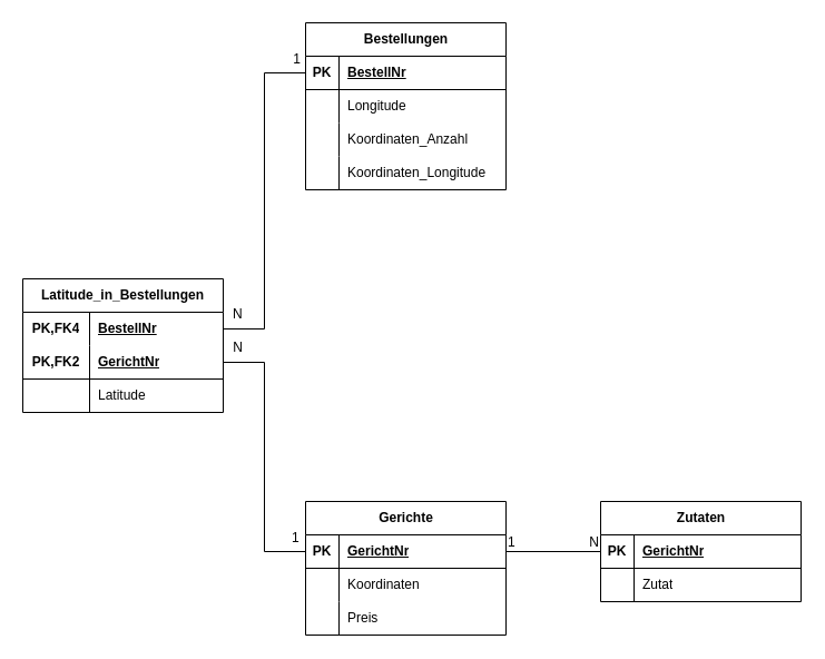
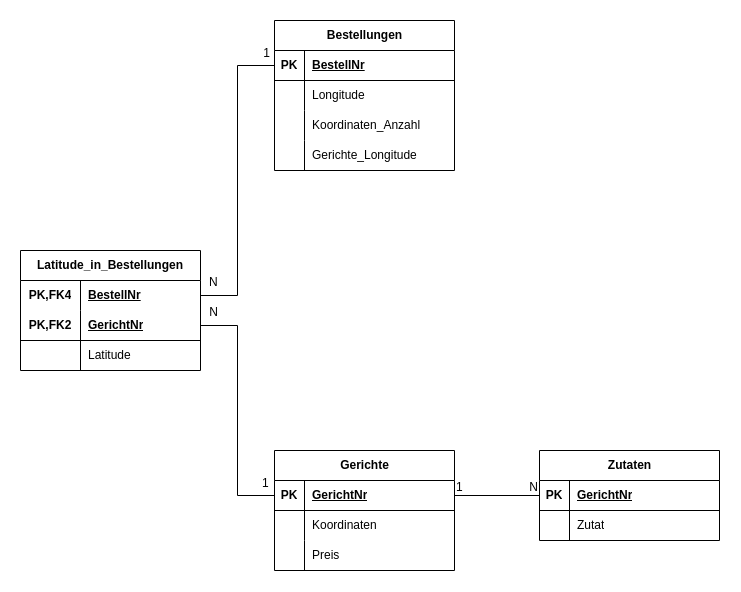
  <mxCell id="0" />
  <mxCell id="1" parent="0" />
  <mxCell id="2" value="Bestellungen" style="shape=table;startSize=30;container=1;collapsible=1;childLayout=tableLayout;fixedRows=1;rowLines=0;fontStyle=1;align=center;resizeLast=1;html=1;" vertex="1" parent="1"><mxGeometry x="274" y="20" width="180" height="150" as="geometry" /></mxCell>
  <mxCell id="3" value="" style="shape=tableRow;horizontal=0;startSize=0;swimlaneHead=0;swimlaneBody=0;fillColor=none;collapsible=0;dropTarget=0;points=[[0,0.5],[1,0.5]];portConstraint=eastwest;top=0;left=0;right=0;bottom=1;" vertex="1" parent="2"><mxGeometry y="30" width="180" height="30" as="geometry" /></mxCell>
  <mxCell id="4" value="PK" style="shape=partialRectangle;connectable=0;fillColor=none;top=0;left=0;bottom=0;right=0;fontStyle=1;overflow=hidden;whiteSpace=wrap;html=1;" vertex="1" parent="3"><mxGeometry width="30" height="30" as="geometry"><mxRectangle width="30" height="30" as="alternateBounds" /></mxGeometry></mxCell>
  <mxCell id="5" value="BestellNr" style="shape=partialRectangle;connectable=0;fillColor=none;top=0;left=0;bottom=0;right=0;align=left;spacingLeft=6;fontStyle=5;overflow=hidden;whiteSpace=wrap;html=1;" vertex="1" parent="3"><mxGeometry x="30" width="150" height="30" as="geometry"><mxRectangle width="150" height="30" as="alternateBounds" /></mxGeometry></mxCell>
  <mxCell id="6" value="" style="shape=tableRow;horizontal=0;startSize=0;swimlaneHead=0;swimlaneBody=0;fillColor=none;collapsible=0;dropTarget=0;points=[[0,0.5],[1,0.5]];portConstraint=eastwest;top=0;left=0;right=0;bottom=0;" vertex="1" parent="2"><mxGeometry y="60" width="180" height="30" as="geometry" /></mxCell>
  <mxCell id="7" value="" style="shape=partialRectangle;connectable=0;fillColor=none;top=0;left=0;bottom=0;right=0;editable=1;overflow=hidden;whiteSpace=wrap;html=1;" vertex="1" parent="6"><mxGeometry width="30" height="30" as="geometry"><mxRectangle width="30" height="30" as="alternateBounds" /></mxGeometry></mxCell>
  <mxCell id="8" value="Longitude" style="shape=partialRectangle;connectable=0;fillColor=none;top=0;left=0;bottom=0;right=0;align=left;spacingLeft=6;overflow=hidden;whiteSpace=wrap;html=1;" vertex="1" parent="6"><mxGeometry x="30" width="150" height="30" as="geometry"><mxRectangle width="150" height="30" as="alternateBounds" /></mxGeometry></mxCell>
  <mxCell id="9" value="" style="shape=tableRow;horizontal=0;startSize=0;swimlaneHead=0;swimlaneBody=0;fillColor=none;collapsible=0;dropTarget=0;points=[[0,0.5],[1,0.5]];portConstraint=eastwest;top=0;left=0;right=0;bottom=0;" vertex="1" parent="2"><mxGeometry y="90" width="180" height="30" as="geometry" /></mxCell>
  <mxCell id="10" value="" style="shape=partialRectangle;connectable=0;fillColor=none;top=0;left=0;bottom=0;right=0;editable=1;overflow=hidden;whiteSpace=wrap;html=1;" vertex="1" parent="9"><mxGeometry width="30" height="30" as="geometry"><mxRectangle width="30" height="30" as="alternateBounds" /></mxGeometry></mxCell>
  <mxCell id="11" value="Koordinaten_Anzahl" style="shape=partialRectangle;connectable=0;fillColor=none;top=0;left=0;bottom=0;right=0;align=left;spacingLeft=6;overflow=hidden;whiteSpace=wrap;html=1;" vertex="1" parent="9"><mxGeometry x="30" width="150" height="30" as="geometry"><mxRectangle width="150" height="30" as="alternateBounds" /></mxGeometry></mxCell>
  <mxCell id="12" value="" style="shape=tableRow;horizontal=0;startSize=0;swimlaneHead=0;swimlaneBody=0;fillColor=none;collapsible=0;dropTarget=0;points=[[0,0.5],[1,0.5]];portConstraint=eastwest;top=0;left=0;right=0;bottom=0;" vertex="1" parent="2"><mxGeometry y="120" width="180" height="30" as="geometry" /></mxCell>
  <mxCell id="13" value="" style="shape=partialRectangle;connectable=0;fillColor=none;top=0;left=0;bottom=0;right=0;editable=1;overflow=hidden;whiteSpace=wrap;html=1;" vertex="1" parent="12"><mxGeometry width="30" height="30" as="geometry"><mxRectangle width="30" height="30" as="alternateBounds" /></mxGeometry></mxCell>
- <mxCell id="14" value="Koordinaten_Longitude" style="shape=partialRectangle;connectable=0;fillColor=none;top=0;left=0;bottom=0;right=0;align=left;spacingLeft=6;overflow=hidden;whiteSpace=wrap;html=1;" vertex="1" parent="12"><mxGeometry x="30" width="150" height="30" as="geometry"><mxRectangle width="150" height="30" as="alternateBounds" /></mxGeometry></mxCell>
+ <mxCell id="14" value="Gerichte_Longitude" style="shape=partialRectangle;connectable=0;fillColor=none;top=0;left=0;bottom=0;right=0;align=left;spacingLeft=6;overflow=hidden;whiteSpace=wrap;html=1;" vertex="1" parent="12"><mxGeometry x="30" width="150" height="30" as="geometry"><mxRectangle width="150" height="30" as="alternateBounds" /></mxGeometry></mxCell>
  <mxCell id="15" value="Gerichte" style="shape=table;startSize=30;container=1;collapsible=1;childLayout=tableLayout;fixedRows=1;rowLines=0;fontStyle=1;align=center;resizeLast=1;html=1;" vertex="1" parent="1"><mxGeometry x="274" y="450" width="180" height="120" as="geometry" /></mxCell>
  <mxCell id="16" value="" style="shape=tableRow;horizontal=0;startSize=0;swimlaneHead=0;swimlaneBody=0;fillColor=none;collapsible=0;dropTarget=0;points=[[0,0.5],[1,0.5]];portConstraint=eastwest;top=0;left=0;right=0;bottom=1;" vertex="1" parent="15"><mxGeometry y="30" width="180" height="30" as="geometry" /></mxCell>
  <mxCell id="17" value="PK" style="shape=partialRectangle;connectable=0;fillColor=none;top=0;left=0;bottom=0;right=0;fontStyle=1;overflow=hidden;whiteSpace=wrap;html=1;" vertex="1" parent="16"><mxGeometry width="30" height="30" as="geometry"><mxRectangle width="30" height="30" as="alternateBounds" /></mxGeometry></mxCell>
  <mxCell id="18" value="GerichtNr" style="shape=partialRectangle;connectable=0;fillColor=none;top=0;left=0;bottom=0;right=0;align=left;spacingLeft=6;fontStyle=5;overflow=hidden;whiteSpace=wrap;html=1;" vertex="1" parent="16"><mxGeometry x="30" width="150" height="30" as="geometry"><mxRectangle width="150" height="30" as="alternateBounds" /></mxGeometry></mxCell>
  <mxCell id="19" value="" style="shape=tableRow;horizontal=0;startSize=0;swimlaneHead=0;swimlaneBody=0;fillColor=none;collapsible=0;dropTarget=0;points=[[0,0.5],[1,0.5]];portConstraint=eastwest;top=0;left=0;right=0;bottom=0;" vertex="1" parent="15"><mxGeometry y="60" width="180" height="30" as="geometry" /></mxCell>
  <mxCell id="20" value="" style="shape=partialRectangle;connectable=0;fillColor=none;top=0;left=0;bottom=0;right=0;editable=1;overflow=hidden;whiteSpace=wrap;html=1;" vertex="1" parent="19"><mxGeometry width="30" height="30" as="geometry"><mxRectangle width="30" height="30" as="alternateBounds" /></mxGeometry></mxCell>
  <mxCell id="21" value="Koordinaten" style="shape=partialRectangle;connectable=0;fillColor=none;top=0;left=0;bottom=0;right=0;align=left;spacingLeft=6;overflow=hidden;whiteSpace=wrap;html=1;" vertex="1" parent="19"><mxGeometry x="30" width="150" height="30" as="geometry"><mxRectangle width="150" height="30" as="alternateBounds" /></mxGeometry></mxCell>
  <mxCell id="22" value="" style="shape=tableRow;horizontal=0;startSize=0;swimlaneHead=0;swimlaneBody=0;fillColor=none;collapsible=0;dropTarget=0;points=[[0,0.5],[1,0.5]];portConstraint=eastwest;top=0;left=0;right=0;bottom=0;" vertex="1" parent="15"><mxGeometry y="90" width="180" height="30" as="geometry" /></mxCell>
  <mxCell id="23" value="" style="shape=partialRectangle;connectable=0;fillColor=none;top=0;left=0;bottom=0;right=0;editable=1;overflow=hidden;whiteSpace=wrap;html=1;" vertex="1" parent="22"><mxGeometry width="30" height="30" as="geometry"><mxRectangle width="30" height="30" as="alternateBounds" /></mxGeometry></mxCell>
  <mxCell id="24" value="Preis" style="shape=partialRectangle;connectable=0;fillColor=none;top=0;left=0;bottom=0;right=0;align=left;spacingLeft=6;overflow=hidden;whiteSpace=wrap;html=1;" vertex="1" parent="22"><mxGeometry x="30" width="150" height="30" as="geometry"><mxRectangle width="150" height="30" as="alternateBounds" /></mxGeometry></mxCell>
  <mxCell id="25" value="Zutaten" style="shape=table;startSize=30;container=1;collapsible=1;childLayout=tableLayout;fixedRows=1;rowLines=0;fontStyle=1;align=center;resizeLast=1;html=1;" vertex="1" parent="1"><mxGeometry x="539" y="450" width="180" height="90" as="geometry" /></mxCell>
  <mxCell id="26" value="" style="shape=tableRow;horizontal=0;startSize=0;swimlaneHead=0;swimlaneBody=0;fillColor=none;collapsible=0;dropTarget=0;points=[[0,0.5],[1,0.5]];portConstraint=eastwest;top=0;left=0;right=0;bottom=1;" vertex="1" parent="25"><mxGeometry y="30" width="180" height="30" as="geometry" /></mxCell>
  <mxCell id="27" value="PK" style="shape=partialRectangle;connectable=0;fillColor=none;top=0;left=0;bottom=0;right=0;fontStyle=1;overflow=hidden;whiteSpace=wrap;html=1;" vertex="1" parent="26"><mxGeometry width="30" height="30" as="geometry"><mxRectangle width="30" height="30" as="alternateBounds" /></mxGeometry></mxCell>
  <mxCell id="28" value="GerichtNr" style="shape=partialRectangle;connectable=0;fillColor=none;top=0;left=0;bottom=0;right=0;align=left;spacingLeft=6;fontStyle=5;overflow=hidden;whiteSpace=wrap;html=1;" vertex="1" parent="26"><mxGeometry x="30" width="150" height="30" as="geometry"><mxRectangle width="150" height="30" as="alternateBounds" /></mxGeometry></mxCell>
  <mxCell id="29" value="" style="shape=tableRow;horizontal=0;startSize=0;swimlaneHead=0;swimlaneBody=0;fillColor=none;collapsible=0;dropTarget=0;points=[[0,0.5],[1,0.5]];portConstraint=eastwest;top=0;left=0;right=0;bottom=0;" vertex="1" parent="25"><mxGeometry y="60" width="180" height="30" as="geometry" /></mxCell>
  <mxCell id="30" value="" style="shape=partialRectangle;connectable=0;fillColor=none;top=0;left=0;bottom=0;right=0;editable=1;overflow=hidden;whiteSpace=wrap;html=1;" vertex="1" parent="29"><mxGeometry width="30" height="30" as="geometry"><mxRectangle width="30" height="30" as="alternateBounds" /></mxGeometry></mxCell>
  <mxCell id="31" value="Zutat" style="shape=partialRectangle;connectable=0;fillColor=none;top=0;left=0;bottom=0;right=0;align=left;spacingLeft=6;overflow=hidden;whiteSpace=wrap;html=1;" vertex="1" parent="29"><mxGeometry x="30" width="150" height="30" as="geometry"><mxRectangle width="150" height="30" as="alternateBounds" /></mxGeometry></mxCell>
  <mxCell id="32" value="Latitude_in_Bestellungen" style="shape=table;startSize=30;container=1;collapsible=1;childLayout=tableLayout;fixedRows=1;rowLines=0;fontStyle=1;align=center;resizeLast=1;html=1;whiteSpace=wrap;" vertex="1" parent="1"><mxGeometry x="20" y="250" width="180" height="120" as="geometry" /></mxCell>
  <mxCell id="33" value="" style="shape=tableRow;horizontal=0;startSize=0;swimlaneHead=0;swimlaneBody=0;fillColor=none;collapsible=0;dropTarget=0;points=[[0,0.5],[1,0.5]];portConstraint=eastwest;top=0;left=0;right=0;bottom=0;html=1;" vertex="1" parent="32"><mxGeometry y="30" width="180" height="30" as="geometry" /></mxCell>
  <mxCell id="34" value="PK,FK4" style="shape=partialRectangle;connectable=0;fillColor=none;top=0;left=0;bottom=0;right=0;fontStyle=1;overflow=hidden;html=1;whiteSpace=wrap;" vertex="1" parent="33"><mxGeometry width="60" height="30" as="geometry"><mxRectangle width="60" height="30" as="alternateBounds" /></mxGeometry></mxCell>
  <mxCell id="35" value="BestellNr" style="shape=partialRectangle;connectable=0;fillColor=none;top=0;left=0;bottom=0;right=0;align=left;spacingLeft=6;fontStyle=5;overflow=hidden;html=1;whiteSpace=wrap;" vertex="1" parent="33"><mxGeometry x="60" width="120" height="30" as="geometry"><mxRectangle width="120" height="30" as="alternateBounds" /></mxGeometry></mxCell>
  <mxCell id="36" value="" style="shape=tableRow;horizontal=0;startSize=0;swimlaneHead=0;swimlaneBody=0;fillColor=none;collapsible=0;dropTarget=0;points=[[0,0.5],[1,0.5]];portConstraint=eastwest;top=0;left=0;right=0;bottom=1;html=1;" vertex="1" parent="32"><mxGeometry y="60" width="180" height="30" as="geometry" /></mxCell>
  <mxCell id="37" value="PK,FK2" style="shape=partialRectangle;connectable=0;fillColor=none;top=0;left=0;bottom=0;right=0;fontStyle=1;overflow=hidden;html=1;whiteSpace=wrap;" vertex="1" parent="36"><mxGeometry width="60" height="30" as="geometry"><mxRectangle width="60" height="30" as="alternateBounds" /></mxGeometry></mxCell>
  <mxCell id="38" value="GerichtNr" style="shape=partialRectangle;connectable=0;fillColor=none;top=0;left=0;bottom=0;right=0;align=left;spacingLeft=6;fontStyle=5;overflow=hidden;html=1;whiteSpace=wrap;" vertex="1" parent="36"><mxGeometry x="60" width="120" height="30" as="geometry"><mxRectangle width="120" height="30" as="alternateBounds" /></mxGeometry></mxCell>
  <mxCell id="39" value="" style="shape=tableRow;horizontal=0;startSize=0;swimlaneHead=0;swimlaneBody=0;fillColor=none;collapsible=0;dropTarget=0;points=[[0,0.5],[1,0.5]];portConstraint=eastwest;top=0;left=0;right=0;bottom=0;html=1;" vertex="1" parent="32"><mxGeometry y="90" width="180" height="30" as="geometry" /></mxCell>
  <mxCell id="40" value="" style="shape=partialRectangle;connectable=0;fillColor=none;top=0;left=0;bottom=0;right=0;editable=1;overflow=hidden;html=1;whiteSpace=wrap;" vertex="1" parent="39"><mxGeometry width="60" height="30" as="geometry"><mxRectangle width="60" height="30" as="alternateBounds" /></mxGeometry></mxCell>
  <mxCell id="41" value="Latitude" style="shape=partialRectangle;connectable=0;fillColor=none;top=0;left=0;bottom=0;right=0;align=left;spacingLeft=6;overflow=hidden;html=1;whiteSpace=wrap;" vertex="1" parent="39"><mxGeometry x="60" width="120" height="30" as="geometry"><mxRectangle width="120" height="30" as="alternateBounds" /></mxGeometry></mxCell>
  <mxCell id="42" value="" style="endArrow=none;html=1;rounded=0;entryX=0;entryY=0.5;entryDx=0;entryDy=0;exitX=1;exitY=0.5;exitDx=0;exitDy=0;edgeStyle=orthogonalEdgeStyle;" edge="1" parent="1" source="33" target="3"><mxGeometry relative="1" as="geometry"><mxPoint x="39" y="140" as="sourcePoint" /><mxPoint x="199" y="140" as="targetPoint" /></mxGeometry></mxCell>
  <mxCell id="43" value="N" style="resizable=0;html=1;whiteSpace=wrap;align=left;verticalAlign=bottom;" connectable="0" vertex="1" parent="42"><mxGeometry x="-1" relative="1" as="geometry"><mxPoint x="7" y="-5" as="offset" /></mxGeometry></mxCell>
  <mxCell id="44" value="1" style="resizable=0;html=1;whiteSpace=wrap;align=right;verticalAlign=bottom;" connectable="0" vertex="1" parent="42"><mxGeometry x="1" relative="1" as="geometry"><mxPoint x="-3" y="-4" as="offset" /></mxGeometry></mxCell>
  <mxCell id="45" value="" style="endArrow=none;html=1;rounded=0;entryX=1;entryY=0.5;entryDx=0;entryDy=0;exitX=0;exitY=0.5;exitDx=0;exitDy=0;edgeStyle=orthogonalEdgeStyle;" edge="1" parent="1" source="16" target="36"><mxGeometry relative="1" as="geometry"><mxPoint x="-11" y="500" as="sourcePoint" /><mxPoint x="149" y="500" as="targetPoint" /></mxGeometry></mxCell>
  <mxCell id="46" value="1" style="resizable=0;html=1;whiteSpace=wrap;align=left;verticalAlign=bottom;" connectable="0" vertex="1" parent="45"><mxGeometry x="-1" relative="1" as="geometry"><mxPoint x="-14" y="-4" as="offset" /></mxGeometry></mxCell>
  <mxCell id="47" value="N" style="resizable=0;html=1;whiteSpace=wrap;align=right;verticalAlign=bottom;" connectable="0" vertex="1" parent="45"><mxGeometry x="1" relative="1" as="geometry"><mxPoint x="19" y="-5" as="offset" /></mxGeometry></mxCell>
  <mxCell id="48" value="" style="endArrow=none;html=1;rounded=0;entryX=0;entryY=0.5;entryDx=0;entryDy=0;exitX=1;exitY=0.5;exitDx=0;exitDy=0;" edge="1" parent="1" source="16" target="26"><mxGeometry relative="1" as="geometry"><mxPoint x="479" y="390" as="sourcePoint" /><mxPoint x="639" y="390" as="targetPoint" /></mxGeometry></mxCell>
  <mxCell id="49" value="1" style="resizable=0;html=1;whiteSpace=wrap;align=left;verticalAlign=bottom;" connectable="0" vertex="1" parent="48"><mxGeometry x="-1" relative="1" as="geometry" /></mxCell>
  <mxCell id="50" value="N" style="resizable=0;html=1;whiteSpace=wrap;align=right;verticalAlign=bottom;" connectable="0" vertex="1" parent="48"><mxGeometry x="1" relative="1" as="geometry" /></mxCell>
